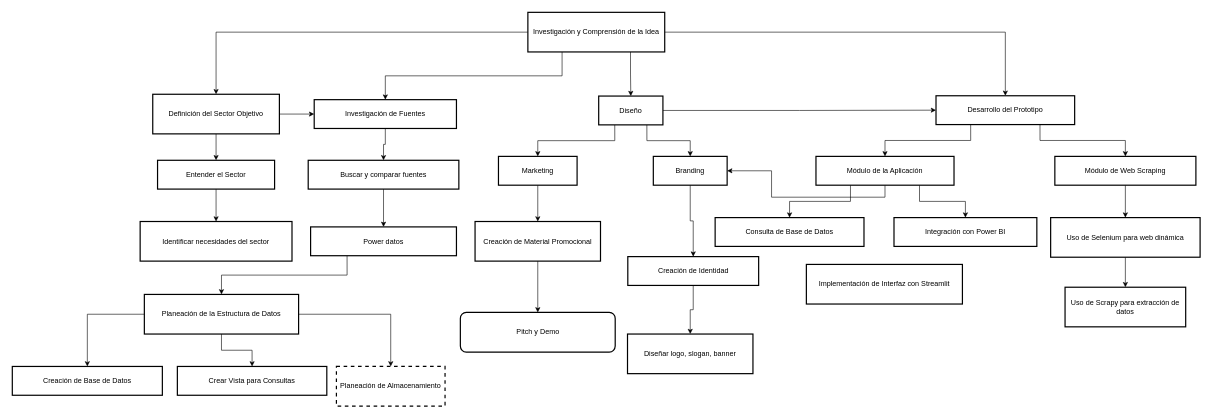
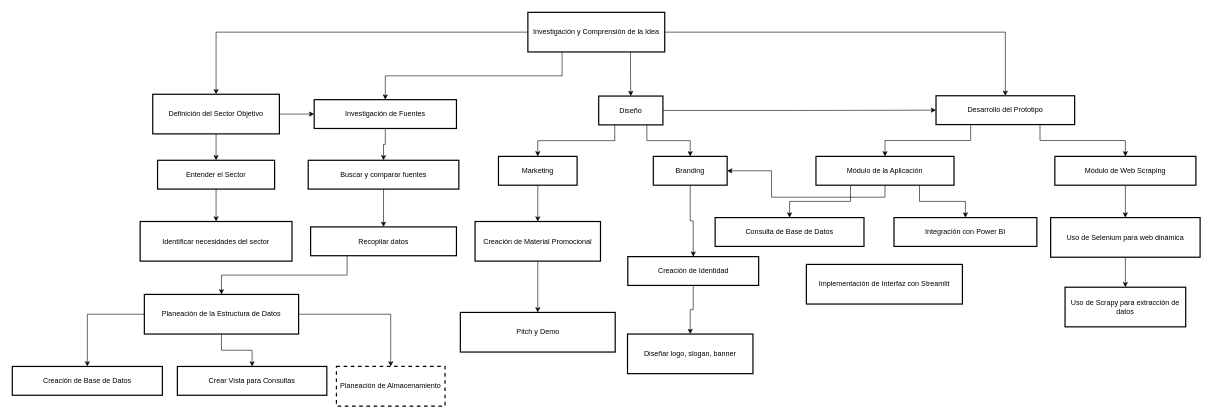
  <mxCell id="0" />
  <mxCell id="1" parent="0" />
  <mxCell id="2" style="edgeStyle=orthogonalEdgeStyle;rounded=0;orthogonalLoop=1;jettySize=auto;html=1;exitX=0.25;exitY=1;exitDx=0;exitDy=0;entryX=0.5;entryY=0;entryDx=0;entryDy=0;" edge="1" parent="1" source="6" target="8"><mxGeometry relative="1" as="geometry"><mxPoint x="956" y="109.5" as="sourcePoint" /></mxGeometry></mxCell>
  <mxCell id="3" style="edgeStyle=orthogonalEdgeStyle;rounded=0;orthogonalLoop=1;jettySize=auto;html=1;entryX=0.5;entryY=0;entryDx=0;entryDy=0;" edge="1" parent="1" source="6" target="18"><mxGeometry relative="1" as="geometry" /></mxCell>
  <mxCell id="4" style="edgeStyle=orthogonalEdgeStyle;rounded=0;orthogonalLoop=1;jettySize=auto;html=1;exitX=1;exitY=0.5;exitDx=0;exitDy=0;entryX=0.5;entryY=0;entryDx=0;entryDy=0;" edge="1" parent="1" source="6" target="28"><mxGeometry relative="1" as="geometry" /></mxCell>
  <mxCell id="5" style="edgeStyle=orthogonalEdgeStyle;rounded=0;orthogonalLoop=1;jettySize=auto;html=1;exitX=0.75;exitY=1;exitDx=0;exitDy=0;entryX=0.5;entryY=0;entryDx=0;entryDy=0;" edge="1" parent="1" source="6" target="47"><mxGeometry relative="1" as="geometry" /></mxCell>
  <mxCell id="6" value="Investigación y Comprensión de la Idea" style="whiteSpace=wrap;strokeWidth=2;" vertex="1" parent="1"><mxGeometry x="879" y="20" width="228" height="66" as="geometry" /></mxCell>
  <mxCell id="7" style="edgeStyle=orthogonalEdgeStyle;rounded=0;orthogonalLoop=1;jettySize=auto;html=1;exitX=0.5;exitY=1;exitDx=0;exitDy=0;entryX=0.5;entryY=0;entryDx=0;entryDy=0;" edge="1" parent="1" source="8" target="12"><mxGeometry relative="1" as="geometry" /></mxCell>
  <mxCell id="8" value="Investigación de Fuentes" style="whiteSpace=wrap;strokeWidth=2;" vertex="1" parent="1"><mxGeometry x="523" y="165.5" width="237" height="48" as="geometry" /></mxCell>
  <mxCell id="9" style="edgeStyle=orthogonalEdgeStyle;rounded=0;orthogonalLoop=1;jettySize=auto;html=1;entryX=0.5;entryY=0;entryDx=0;entryDy=0;" edge="1" parent="1" source="10" target="15"><mxGeometry relative="1" as="geometry" /></mxCell>
  <mxCell id="10" value="Entender el Sector" style="whiteSpace=wrap;strokeWidth=2;" vertex="1" parent="1"><mxGeometry x="262" y="266.5" width="195" height="48" as="geometry" /></mxCell>
  <mxCell id="11" style="edgeStyle=orthogonalEdgeStyle;rounded=0;orthogonalLoop=1;jettySize=auto;html=1;exitX=0.5;exitY=1;exitDx=0;exitDy=0;entryX=0.5;entryY=0;entryDx=0;entryDy=0;" edge="1" parent="1" source="12" target="14"><mxGeometry relative="1" as="geometry" /></mxCell>
  <mxCell id="12" value="Buscar y comparar fuentes" style="whiteSpace=wrap;strokeWidth=2;" vertex="1" parent="1"><mxGeometry x="513" y="266.5" width="251" height="48" as="geometry" /></mxCell>
  <mxCell id="13" style="edgeStyle=orthogonalEdgeStyle;rounded=0;orthogonalLoop=1;jettySize=auto;html=1;exitX=0.25;exitY=1;exitDx=0;exitDy=0;entryX=0.5;entryY=0;entryDx=0;entryDy=0;" edge="1" parent="1" source="14" target="22"><mxGeometry relative="1" as="geometry" /></mxCell>
- <mxCell id="14" value="Power datos" style="whiteSpace=wrap;strokeWidth=2;" vertex="1" parent="1"><mxGeometry x="517" y="377.5" width="243" height="48" as="geometry" /></mxCell>
+ <mxCell id="14" value="Recopilar datos" style="whiteSpace=wrap;strokeWidth=2;" vertex="1" parent="1"><mxGeometry x="517" y="377.5" width="243" height="48" as="geometry" /></mxCell>
  <mxCell id="15" value="Identificar necesidades del sector" style="whiteSpace=wrap;strokeWidth=2;" vertex="1" parent="1"><mxGeometry x="233" y="368.5" width="253" height="66" as="geometry" /></mxCell>
  <mxCell id="16" style="edgeStyle=orthogonalEdgeStyle;rounded=0;orthogonalLoop=1;jettySize=auto;html=1;entryX=0.5;entryY=0;entryDx=0;entryDy=0;" edge="1" parent="1" source="18" target="10"><mxGeometry relative="1" as="geometry" /></mxCell>
  <mxCell id="17" style="edgeStyle=orthogonalEdgeStyle;rounded=0;orthogonalLoop=1;jettySize=auto;html=1;exitX=1;exitY=0.5;exitDx=0;exitDy=0;entryX=0;entryY=0.5;entryDx=0;entryDy=0;" edge="1" parent="1" source="18" target="8"><mxGeometry relative="1" as="geometry" /></mxCell>
  <mxCell id="18" value="Definición del Sector Objetivo" style="whiteSpace=wrap;strokeWidth=2;" vertex="1" parent="1"><mxGeometry x="254" y="156.5" width="211" height="66" as="geometry" /></mxCell>
  <mxCell id="19" style="edgeStyle=orthogonalEdgeStyle;rounded=0;orthogonalLoop=1;jettySize=auto;html=1;exitX=0.5;exitY=1;exitDx=0;exitDy=0;entryX=0.5;entryY=0;entryDx=0;entryDy=0;" edge="1" parent="1" source="22" target="25"><mxGeometry relative="1" as="geometry" /></mxCell>
  <mxCell id="20" style="edgeStyle=orthogonalEdgeStyle;rounded=0;orthogonalLoop=1;jettySize=auto;html=1;exitX=1;exitY=0.5;exitDx=0;exitDy=0;entryX=0.5;entryY=0;entryDx=0;entryDy=0;" edge="1" parent="1" source="22" target="23"><mxGeometry relative="1" as="geometry" /></mxCell>
  <mxCell id="21" style="edgeStyle=orthogonalEdgeStyle;rounded=0;orthogonalLoop=1;jettySize=auto;html=1;exitX=0;exitY=0.5;exitDx=0;exitDy=0;entryX=0.5;entryY=0;entryDx=0;entryDy=0;" edge="1" parent="1" source="22" target="24"><mxGeometry relative="1" as="geometry" /></mxCell>
  <mxCell id="22" value="Planeación de la Estructura de Datos" style="whiteSpace=wrap;strokeWidth=2;" vertex="1" parent="1"><mxGeometry x="240" y="490" width="257" height="66" as="geometry" /></mxCell>
  <mxCell id="23" value="Planeación de Almacenamiento" style="whiteSpace=wrap;strokeWidth=2;dashed=1;" vertex="1" parent="1"><mxGeometry x="560" y="610" width="181" height="66" as="geometry" /></mxCell>
  <mxCell id="24" value="Creación de Base de Datos" style="whiteSpace=wrap;strokeWidth=2;" vertex="1" parent="1"><mxGeometry x="20" y="610" width="250" height="48" as="geometry" /></mxCell>
  <mxCell id="25" value="Crear Vista para Consultas" style="whiteSpace=wrap;strokeWidth=2;" vertex="1" parent="1"><mxGeometry x="295" y="610" width="249" height="48" as="geometry" /></mxCell>
  <mxCell id="26" style="edgeStyle=orthogonalEdgeStyle;rounded=0;orthogonalLoop=1;jettySize=auto;html=1;exitX=0.25;exitY=1;exitDx=0;exitDy=0;entryX=0.5;entryY=0;entryDx=0;entryDy=0;" edge="1" parent="1" source="28" target="34"><mxGeometry relative="1" as="geometry" /></mxCell>
  <mxCell id="27" style="edgeStyle=orthogonalEdgeStyle;rounded=0;orthogonalLoop=1;jettySize=auto;html=1;exitX=0.75;exitY=1;exitDx=0;exitDy=0;entryX=0.5;entryY=0;entryDx=0;entryDy=0;" edge="1" parent="1" source="28" target="30"><mxGeometry relative="1" as="geometry" /></mxCell>
  <mxCell id="28" value="Desarrollo del Prototipo" style="whiteSpace=wrap;strokeWidth=2;" vertex="1" parent="1"><mxGeometry x="1559" y="159" width="231" height="48" as="geometry" /></mxCell>
  <mxCell id="29" style="edgeStyle=orthogonalEdgeStyle;rounded=0;orthogonalLoop=1;jettySize=auto;html=1;exitX=0.5;exitY=1;exitDx=0;exitDy=0;entryX=0.5;entryY=0;entryDx=0;entryDy=0;" edge="1" parent="1" source="30" target="54"><mxGeometry relative="1" as="geometry" /></mxCell>
  <mxCell id="30" value="Módulo de Web Scraping" style="whiteSpace=wrap;strokeWidth=2;" vertex="1" parent="1"><mxGeometry x="1757" y="260" width="235" height="48" as="geometry" /></mxCell>
  <mxCell id="31" style="edgeStyle=orthogonalEdgeStyle;rounded=0;orthogonalLoop=1;jettySize=auto;html=1;exitX=0.5;exitY=1;exitDx=0;exitDy=0;" edge="1" parent="1" source="34" target="40"><mxGeometry relative="1" as="geometry" /></mxCell>
  <mxCell id="32" style="edgeStyle=orthogonalEdgeStyle;rounded=0;orthogonalLoop=1;jettySize=auto;html=1;exitX=0.75;exitY=1;exitDx=0;exitDy=0;entryX=0.5;entryY=0;entryDx=0;entryDy=0;" edge="1" parent="1" source="34" target="38"><mxGeometry relative="1" as="geometry" /></mxCell>
  <mxCell id="33" style="edgeStyle=orthogonalEdgeStyle;rounded=0;orthogonalLoop=1;jettySize=auto;html=1;exitX=0.25;exitY=1;exitDx=0;exitDy=0;entryX=0.5;entryY=0;entryDx=0;entryDy=0;" edge="1" parent="1" source="34" target="36"><mxGeometry relative="1" as="geometry" /></mxCell>
  <mxCell id="34" value="Módulo de la Aplicación" style="whiteSpace=wrap;strokeWidth=2;" vertex="1" parent="1"><mxGeometry x="1359" y="260" width="230" height="48" as="geometry" /></mxCell>
  <mxCell id="35" value="Uso de Scrapy para extracción de datos" style="whiteSpace=wrap;strokeWidth=2;" vertex="1" parent="1"><mxGeometry x="1774" y="478" width="201" height="66" as="geometry" /></mxCell>
  <mxCell id="36" value="Consulta de Base de Datos" style="whiteSpace=wrap;strokeWidth=2;" vertex="1" parent="1"><mxGeometry x="1191" y="362" width="248" height="48" as="geometry" /></mxCell>
  <mxCell id="37" value="Implementación de Interfaz con Streamlit" style="whiteSpace=wrap;strokeWidth=2;" vertex="1" parent="1"><mxGeometry x="1343" y="440" width="260" height="66" as="geometry" /></mxCell>
  <mxCell id="38" value="Integración con Power BI" style="whiteSpace=wrap;strokeWidth=2;" vertex="1" parent="1"><mxGeometry x="1489" y="362" width="238" height="48" as="geometry" /></mxCell>
  <mxCell id="39" style="edgeStyle=orthogonalEdgeStyle;rounded=0;orthogonalLoop=1;jettySize=auto;html=1;entryX=0.5;entryY=0;entryDx=0;entryDy=0;exitX=0.5;exitY=1;exitDx=0;exitDy=0;" edge="1" parent="1" source="40" target="42"><mxGeometry relative="1" as="geometry"><mxPoint x="1149.5" y="383" as="sourcePoint" /></mxGeometry></mxCell>
  <mxCell id="40" value="Branding" style="whiteSpace=wrap;strokeWidth=2;" vertex="1" parent="1"><mxGeometry x="1088" y="260" width="123" height="48" as="geometry" /></mxCell>
  <mxCell id="41" style="edgeStyle=orthogonalEdgeStyle;rounded=0;orthogonalLoop=1;jettySize=auto;html=1;entryX=0.5;entryY=0;entryDx=0;entryDy=0;" edge="1" parent="1" source="42" target="43"><mxGeometry relative="1" as="geometry"><mxPoint x="1148.5" y="601" as="targetPoint" /></mxGeometry></mxCell>
  <mxCell id="42" value="Creación de Identidad" style="whiteSpace=wrap;strokeWidth=2;" vertex="1" parent="1"><mxGeometry x="1045.5" y="427" width="218" height="48" as="geometry" /></mxCell>
  <mxCell id="43" value="Diseñar logo, slogan, banner" style="whiteSpace=wrap;strokeWidth=2;" vertex="1" parent="1"><mxGeometry x="1045" y="556" width="209" height="66" as="geometry" /></mxCell>
  <mxCell id="44" style="edgeStyle=orthogonalEdgeStyle;rounded=0;orthogonalLoop=1;jettySize=auto;html=1;exitX=1;exitY=0.5;exitDx=0;exitDy=0;entryX=0;entryY=0.5;entryDx=0;entryDy=0;" edge="1" parent="1" source="47" target="28"><mxGeometry relative="1" as="geometry" /></mxCell>
  <mxCell id="45" style="edgeStyle=orthogonalEdgeStyle;rounded=0;orthogonalLoop=1;jettySize=auto;html=1;entryX=0.5;entryY=0;entryDx=0;entryDy=0;exitX=0.25;exitY=1;exitDx=0;exitDy=0;" edge="1" parent="1" source="47" target="49"><mxGeometry relative="1" as="geometry" /></mxCell>
  <mxCell id="46" style="edgeStyle=orthogonalEdgeStyle;rounded=0;orthogonalLoop=1;jettySize=auto;html=1;exitX=0.75;exitY=1;exitDx=0;exitDy=0;entryX=0.5;entryY=0;entryDx=0;entryDy=0;" edge="1" parent="1" source="47" target="40"><mxGeometry relative="1" as="geometry" /></mxCell>
  <mxCell id="47" value="Diseño" style="whiteSpace=wrap;strokeWidth=2;" vertex="1" parent="1"><mxGeometry x="997" y="159.5" width="107" height="48" as="geometry" /></mxCell>
  <mxCell id="48" style="edgeStyle=orthogonalEdgeStyle;rounded=0;orthogonalLoop=1;jettySize=auto;html=1;entryX=0.5;entryY=0;entryDx=0;entryDy=0;" edge="1" parent="1" source="49" target="51"><mxGeometry relative="1" as="geometry" /></mxCell>
  <mxCell id="49" value="Marketing" style="whiteSpace=wrap;strokeWidth=2;" vertex="1" parent="1"><mxGeometry x="830" y="260" width="131" height="48" as="geometry" /></mxCell>
  <mxCell id="50" style="edgeStyle=orthogonalEdgeStyle;rounded=0;orthogonalLoop=1;jettySize=auto;html=1;entryX=0.5;entryY=0;entryDx=0;entryDy=0;" edge="1" parent="1" source="51" target="52"><mxGeometry relative="1" as="geometry" /></mxCell>
  <mxCell id="51" value="Creación de Material Promocional" style="whiteSpace=wrap;strokeWidth=2;" vertex="1" parent="1"><mxGeometry x="791" y="368.5" width="209" height="66" as="geometry" /></mxCell>
- <mxCell id="52" value="Pitch y Demo" style="whiteSpace=wrap;strokeWidth=2;rounded=1;" vertex="1" parent="1"><mxGeometry x="766.5" y="520" width="258" height="66" as="geometry" /></mxCell>
+ <mxCell id="52" value="Pitch y Demo" style="whiteSpace=wrap;strokeWidth=2;" vertex="1" parent="1"><mxGeometry x="766.5" y="520" width="258" height="66" as="geometry" /></mxCell>
  <mxCell id="53" style="edgeStyle=orthogonalEdgeStyle;rounded=0;orthogonalLoop=1;jettySize=auto;html=1;entryX=0.5;entryY=0;entryDx=0;entryDy=0;" edge="1" parent="1" source="54" target="35"><mxGeometry relative="1" as="geometry" /></mxCell>
  <mxCell id="54" value="Uso de Selenium para web dinámica" style="whiteSpace=wrap;strokeWidth=2;" vertex="1" parent="1"><mxGeometry x="1750" y="362" width="249" height="66" as="geometry" /></mxCell>
